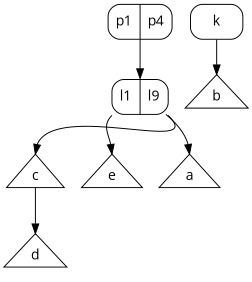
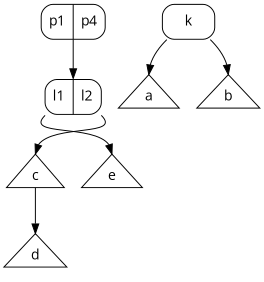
  digraph {
    fontname="Open Sans"
    node [fontname="Open Sans" ordering=out shape=triangle]
    edge [fontname="Open Sans" headport=n]
    n1 [label="<f1> p1|<f2> p4" shape=Mrecord]
-   n2 [label="<f1> l1|<f2> l9" shape=Mrecord]
+   n2 [label="<f1> l1|<f2> l2" shape=Mrecord]
    k [shape=Mrecord]
    a
    b
    c
    e
    d
    n1 -> n2
    n2 -> c [tailport=se]
    n2 -> e [tailport=sw]
-   n2 -> a
+   k -> a
    k -> b
    c -> d
  }
